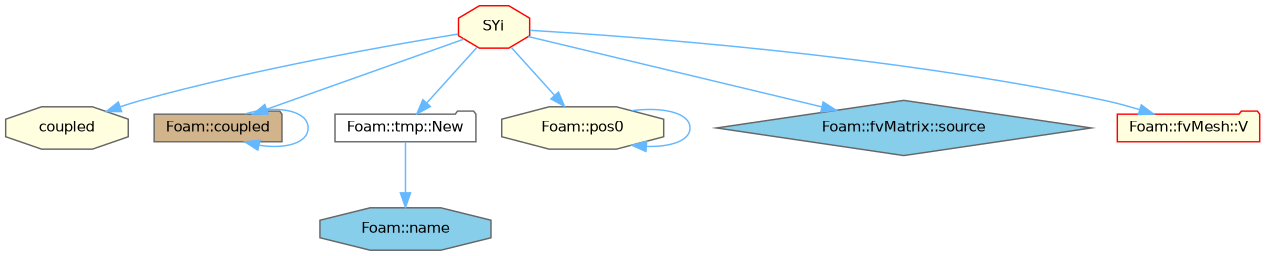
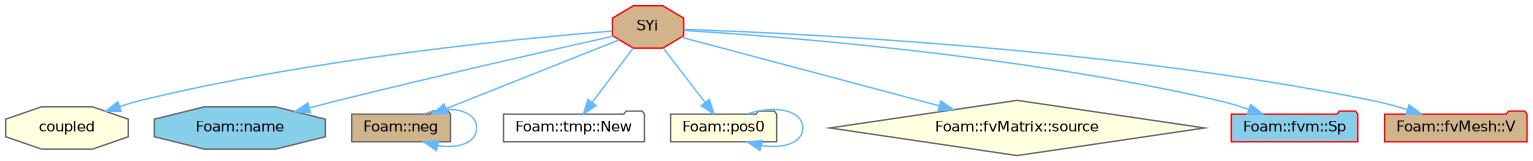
  digraph {
    rankdir=TB
    node [color=gray40 fillcolor=lightyellow fontname=Helvetica fontsize=10 shape=folder style=filled]
    edge [color=steelblue1 fontname=Helvetica fontsize=10 labelfontname=Helvetica labelfontsize=10 style=solid]
-   n1 [color=red fontcolor=black height=0.2 label=SYi shape=octagon width=0.4]
+   n1 [color=red fillcolor=tan fontcolor=black height=0.2 label=SYi shape=octagon width=0.4]
    n2 [height=0.2 label=coupled shape=octagon width=0.4]
    n3 [fillcolor=skyblue height=0.2 label="Foam::name" shape=octagon width=0.4]
-   n4 [fillcolor=tan height=0.2 label="Foam::coupled" width=0.4]
+   n4 [fillcolor=tan height=0.2 label="Foam::neg" width=0.4]
    n5 [fillcolor=white height=0.2 label="Foam::tmp::New" width=0.4]
-   n6 [height=0.2 label="Foam::pos0" shape=octagon width=0.4]
-   n7 [fillcolor=skyblue height=0.2 label="Foam::fvMatrix::source" shape=diamond width=0.4]
-   n9 [color=red height=0.2 label="Foam::fvMesh::V" width=0.4]
+   n6 [height=0.2 label="Foam::pos0" width=0.4]
+   n7 [height=0.2 label="Foam::fvMatrix::source" shape=diamond width=0.4]
+   n8 [color=red fillcolor=skyblue height=0.2 label="Foam::fvm::Sp" width=0.4]
+   n9 [color=red fillcolor=tan height=0.2 label="Foam::fvMesh::V" width=0.4]
    n1 -> n2
-   n5 -> n3
+   n1 -> n3
    n1 -> n4
    n1 -> n5
    n1 -> n6
    n1 -> n7
+   n1 -> n8
    n1 -> n9
    n4 -> n4
    n6 -> n6
  }
